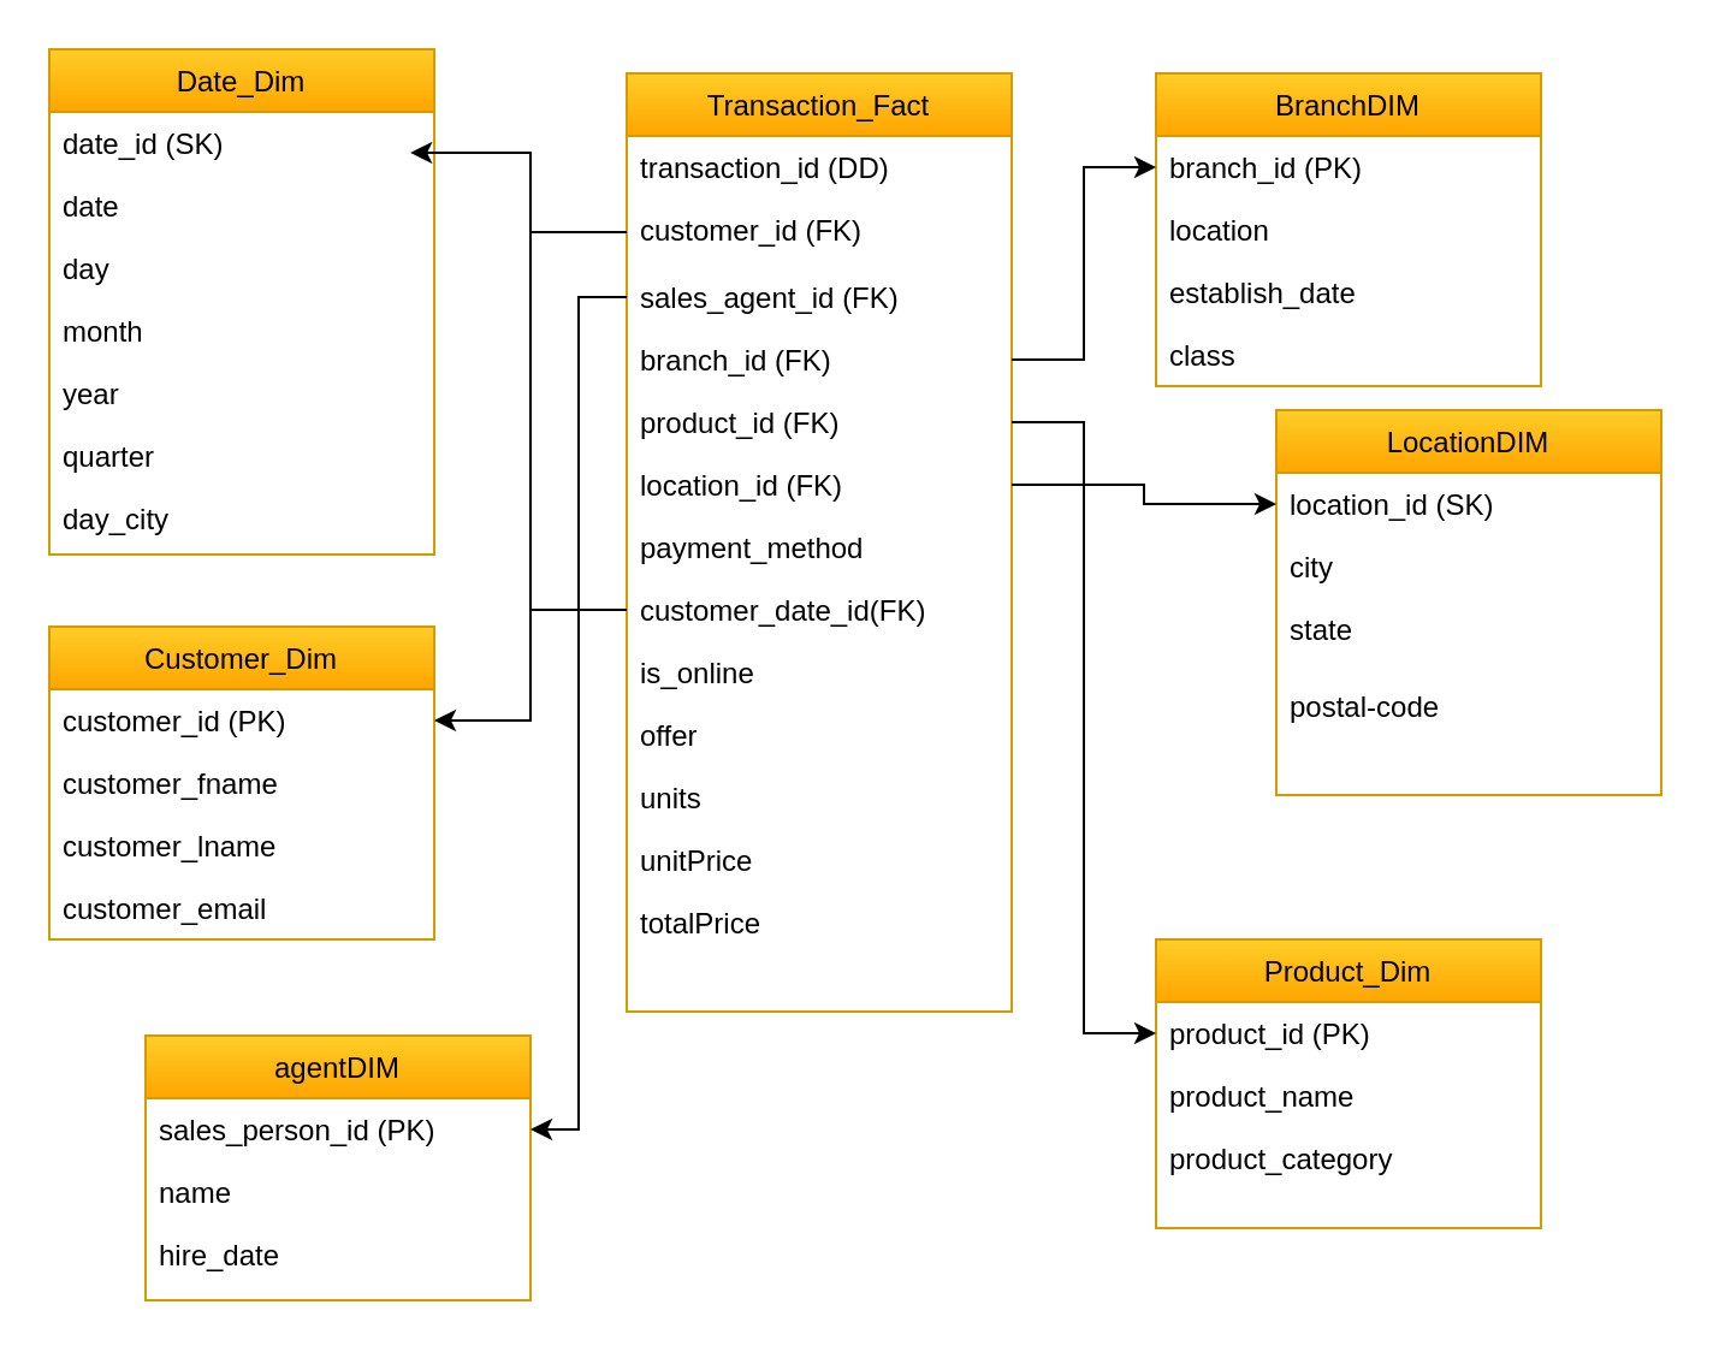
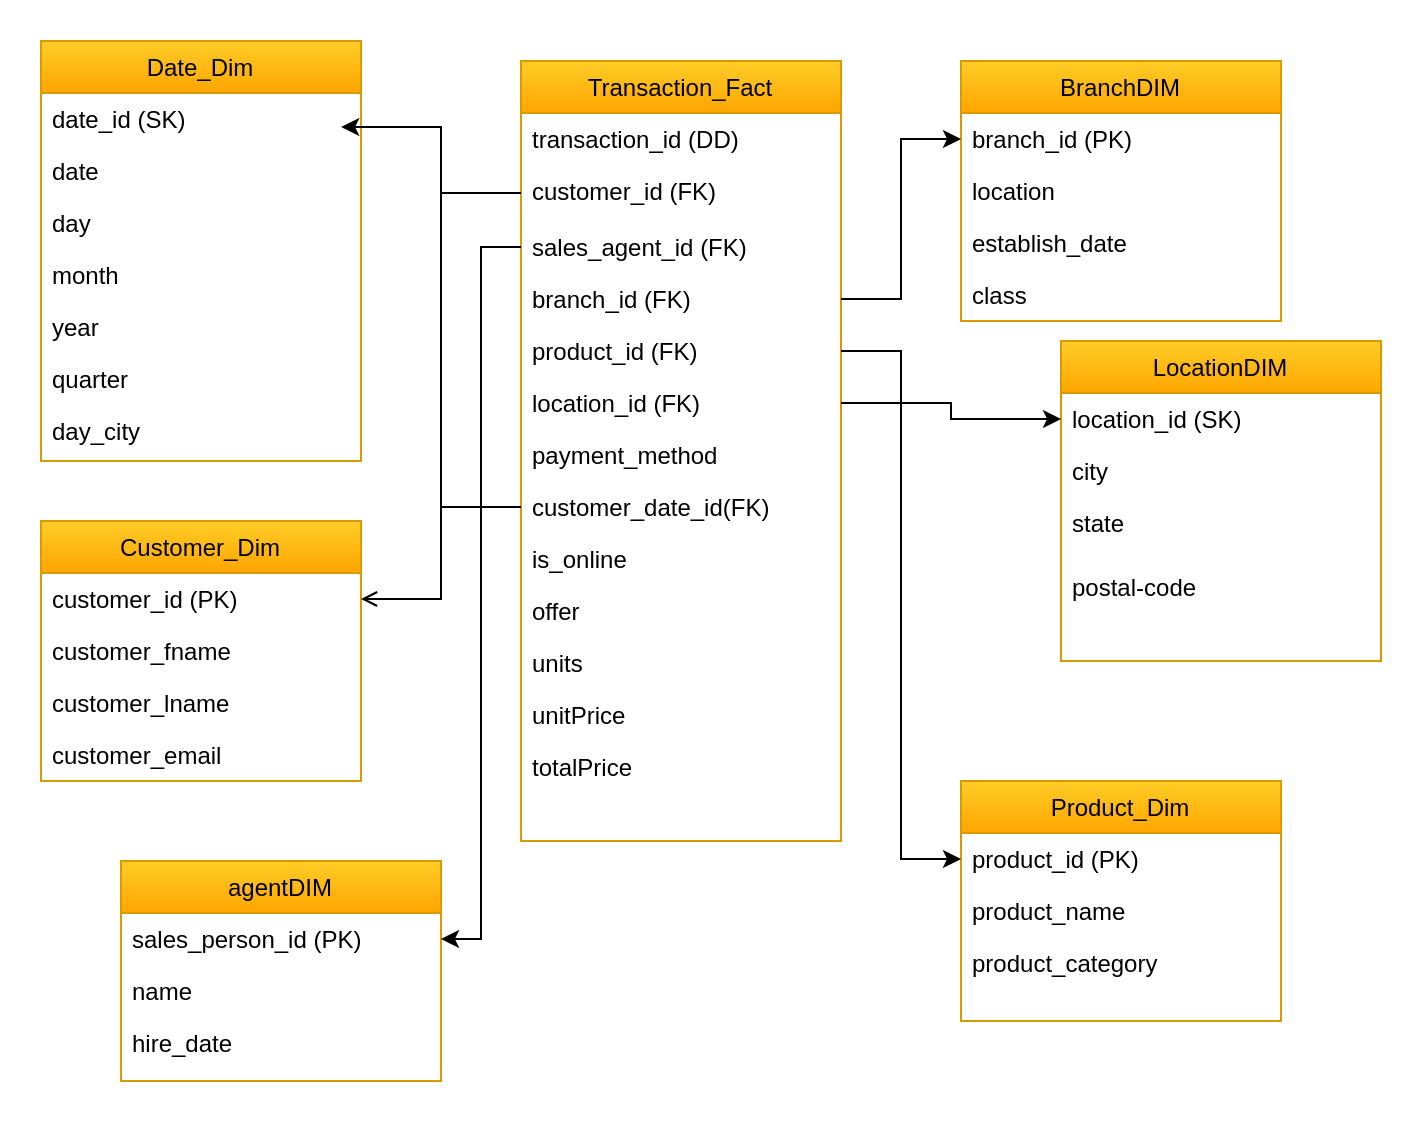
  <mxCell id="0" />
  <mxCell id="1" parent="0" />
  <mxCell id="2" value="Transaction_Fact" style="swimlane;fontStyle=0;align=center;verticalAlign=top;childLayout=stackLayout;horizontal=1;startSize=26;horizontalStack=0;resizeParent=1;resizeLast=0;collapsible=1;marginBottom=0;rounded=0;shadow=0;strokeWidth=1;fillColor=#ffcd28;strokeColor=#d79b00;gradientColor=#ffa500;" parent="1" vertex="1"><mxGeometry x="260" y="30" width="160" height="390" as="geometry"><mxRectangle x="550" y="140" width="160" height="26" as="alternateBounds" /></mxGeometry></mxCell>
  <mxCell id="3" value="transaction_id (DD)" style="text;align=left;verticalAlign=top;spacingLeft=4;spacingRight=4;overflow=hidden;rotatable=0;points=[[0,0.5],[1,0.5]];portConstraint=eastwest;" parent="2" vertex="1"><mxGeometry y="26" width="160" height="26" as="geometry" /></mxCell>
  <mxCell id="4" value="customer_id (FK)" style="text;align=left;verticalAlign=top;spacingLeft=4;spacingRight=4;overflow=hidden;rotatable=0;points=[[0,0.5],[1,0.5]];portConstraint=eastwest;rounded=0;shadow=0;html=0;" parent="2" vertex="1"><mxGeometry y="52" width="160" height="28" as="geometry" /></mxCell>
  <mxCell id="5" value="sales_agent_id (FK)" style="text;align=left;verticalAlign=top;spacingLeft=4;spacingRight=4;overflow=hidden;rotatable=0;points=[[0,0.5],[1,0.5]];portConstraint=eastwest;rounded=0;shadow=0;html=0;" parent="2" vertex="1"><mxGeometry y="80" width="160" height="26" as="geometry" /></mxCell>
  <mxCell id="6" value="branch_id (FK)" style="text;align=left;verticalAlign=top;spacingLeft=4;spacingRight=4;overflow=hidden;rotatable=0;points=[[0,0.5],[1,0.5]];portConstraint=eastwest;" parent="2" vertex="1"><mxGeometry y="106" width="160" height="26" as="geometry" /></mxCell>
  <mxCell id="7" value="product_id (FK)" style="text;align=left;verticalAlign=top;spacingLeft=4;spacingRight=4;overflow=hidden;rotatable=0;points=[[0,0.5],[1,0.5]];portConstraint=eastwest;rounded=0;shadow=0;html=0;" parent="2" vertex="1"><mxGeometry y="132" width="160" height="26" as="geometry" /></mxCell>
  <mxCell id="8" value="location_id (FK)" style="text;align=left;verticalAlign=top;spacingLeft=4;spacingRight=4;overflow=hidden;rotatable=0;points=[[0,0.5],[1,0.5]];portConstraint=eastwest;" parent="2" vertex="1"><mxGeometry y="158" width="160" height="26" as="geometry" /></mxCell>
  <mxCell id="9" value="payment_method" style="text;align=left;verticalAlign=top;spacingLeft=4;spacingRight=4;overflow=hidden;rotatable=0;points=[[0,0.5],[1,0.5]];portConstraint=eastwest;rounded=0;shadow=0;html=0;" parent="2" vertex="1"><mxGeometry y="184" width="160" height="26" as="geometry" /></mxCell>
  <mxCell id="10" value="customer_date_id(FK)" style="text;align=left;verticalAlign=top;spacingLeft=4;spacingRight=4;overflow=hidden;rotatable=0;points=[[0,0.5],[1,0.5]];portConstraint=eastwest;" parent="2" vertex="1"><mxGeometry y="210" width="160" height="26" as="geometry" /></mxCell>
  <mxCell id="11" value="is_online" style="text;align=left;verticalAlign=top;spacingLeft=4;spacingRight=4;overflow=hidden;rotatable=0;points=[[0,0.5],[1,0.5]];portConstraint=eastwest;rounded=0;shadow=0;html=0;" parent="2" vertex="1"><mxGeometry y="236" width="160" height="26" as="geometry" /></mxCell>
  <mxCell id="12" value="offer" style="text;align=left;verticalAlign=top;spacingLeft=4;spacingRight=4;overflow=hidden;rotatable=0;points=[[0,0.5],[1,0.5]];portConstraint=eastwest;rounded=0;shadow=0;html=0;" parent="2" vertex="1"><mxGeometry y="262" width="160" height="26" as="geometry" /></mxCell>
  <mxCell id="13" value="units" style="text;align=left;verticalAlign=top;spacingLeft=4;spacingRight=4;overflow=hidden;rotatable=0;points=[[0,0.5],[1,0.5]];portConstraint=eastwest;rounded=0;shadow=0;html=0;" parent="2" vertex="1"><mxGeometry y="288" width="160" height="26" as="geometry" /></mxCell>
  <mxCell id="14" value="unitPrice" style="text;align=left;verticalAlign=top;spacingLeft=4;spacingRight=4;overflow=hidden;rotatable=0;points=[[0,0.5],[1,0.5]];portConstraint=eastwest;rounded=0;shadow=0;html=0;" parent="2" vertex="1"><mxGeometry y="314" width="160" height="26" as="geometry" /></mxCell>
  <mxCell id="15" value="totalPrice" style="text;align=left;verticalAlign=top;spacingLeft=4;spacingRight=4;overflow=hidden;rotatable=0;points=[[0,0.5],[1,0.5]];portConstraint=eastwest;rounded=0;shadow=0;html=0;" parent="2" vertex="1"><mxGeometry y="340" width="160" height="26" as="geometry" /></mxCell>
  <mxCell id="16" value="BranchDIM" style="swimlane;fontStyle=0;align=center;verticalAlign=top;childLayout=stackLayout;horizontal=1;startSize=26;horizontalStack=0;resizeParent=1;resizeLast=0;collapsible=1;marginBottom=0;rounded=0;shadow=0;strokeWidth=1;fillColor=#ffcd28;strokeColor=#d79b00;gradientColor=#ffa500;" parent="1" vertex="1"><mxGeometry x="480" y="30" width="160" height="130" as="geometry"><mxRectangle x="550" y="140" width="160" height="26" as="alternateBounds" /></mxGeometry></mxCell>
  <mxCell id="17" value="branch_id (PK)" style="text;align=left;verticalAlign=top;spacingLeft=4;spacingRight=4;overflow=hidden;rotatable=0;points=[[0,0.5],[1,0.5]];portConstraint=eastwest;" parent="16" vertex="1"><mxGeometry y="26" width="160" height="26" as="geometry" /></mxCell>
  <mxCell id="18" value="location" style="text;align=left;verticalAlign=top;spacingLeft=4;spacingRight=4;overflow=hidden;rotatable=0;points=[[0,0.5],[1,0.5]];portConstraint=eastwest;rounded=0;shadow=0;html=0;" parent="16" vertex="1"><mxGeometry y="52" width="160" height="26" as="geometry" /></mxCell>
  <mxCell id="19" value="establish_date" style="text;align=left;verticalAlign=top;spacingLeft=4;spacingRight=4;overflow=hidden;rotatable=0;points=[[0,0.5],[1,0.5]];portConstraint=eastwest;" parent="16" vertex="1"><mxGeometry y="78" width="160" height="26" as="geometry" /></mxCell>
  <mxCell id="20" value="class" style="text;align=left;verticalAlign=top;spacingLeft=4;spacingRight=4;overflow=hidden;rotatable=0;points=[[0,0.5],[1,0.5]];portConstraint=eastwest;rounded=0;shadow=0;html=0;" parent="16" vertex="1"><mxGeometry y="104" width="160" height="26" as="geometry" /></mxCell>
  <mxCell id="21" value="Customer_Dim" style="swimlane;fontStyle=0;align=center;verticalAlign=top;childLayout=stackLayout;horizontal=1;startSize=26;horizontalStack=0;resizeParent=1;resizeLast=0;collapsible=1;marginBottom=0;rounded=0;shadow=0;strokeWidth=1;fillColor=#ffcd28;strokeColor=#d79b00;gradientColor=#ffa500;" parent="1" vertex="1"><mxGeometry x="20" y="260" width="160" height="130" as="geometry"><mxRectangle x="550" y="140" width="160" height="26" as="alternateBounds" /></mxGeometry></mxCell>
  <mxCell id="22" value="customer_id (PK)" style="text;align=left;verticalAlign=top;spacingLeft=4;spacingRight=4;overflow=hidden;rotatable=0;points=[[0,0.5],[1,0.5]];portConstraint=eastwest;" parent="21" vertex="1"><mxGeometry y="26" width="160" height="26" as="geometry" /></mxCell>
  <mxCell id="23" value="customer_fname" style="text;align=left;verticalAlign=top;spacingLeft=4;spacingRight=4;overflow=hidden;rotatable=0;points=[[0,0.5],[1,0.5]];portConstraint=eastwest;rounded=0;shadow=0;html=0;" parent="21" vertex="1"><mxGeometry y="52" width="160" height="26" as="geometry" /></mxCell>
  <mxCell id="24" value="customer_lname" style="text;align=left;verticalAlign=top;spacingLeft=4;spacingRight=4;overflow=hidden;rotatable=0;points=[[0,0.5],[1,0.5]];portConstraint=eastwest;" parent="21" vertex="1"><mxGeometry y="78" width="160" height="26" as="geometry" /></mxCell>
  <mxCell id="25" value="customer_email" style="text;align=left;verticalAlign=top;spacingLeft=4;spacingRight=4;overflow=hidden;rotatable=0;points=[[0,0.5],[1,0.5]];portConstraint=eastwest;rounded=0;shadow=0;html=0;" parent="21" vertex="1"><mxGeometry y="104" width="160" height="26" as="geometry" /></mxCell>
  <mxCell id="26" value="Product_Dim" style="swimlane;fontStyle=0;align=center;verticalAlign=top;childLayout=stackLayout;horizontal=1;startSize=26;horizontalStack=0;resizeParent=1;resizeLast=0;collapsible=1;marginBottom=0;rounded=0;shadow=0;strokeWidth=1;fillColor=#ffcd28;strokeColor=#d79b00;gradientColor=#ffa500;" parent="1" vertex="1"><mxGeometry x="480" y="390" width="160" height="120" as="geometry"><mxRectangle x="550" y="140" width="160" height="26" as="alternateBounds" /></mxGeometry></mxCell>
  <mxCell id="27" value="product_id (PK)" style="text;align=left;verticalAlign=top;spacingLeft=4;spacingRight=4;overflow=hidden;rotatable=0;points=[[0,0.5],[1,0.5]];portConstraint=eastwest;" parent="26" vertex="1"><mxGeometry y="26" width="160" height="26" as="geometry" /></mxCell>
  <mxCell id="28" value="product_name" style="text;align=left;verticalAlign=top;spacingLeft=4;spacingRight=4;overflow=hidden;rotatable=0;points=[[0,0.5],[1,0.5]];portConstraint=eastwest;rounded=0;shadow=0;html=0;" parent="26" vertex="1"><mxGeometry y="52" width="160" height="26" as="geometry" /></mxCell>
  <mxCell id="29" value="product_category" style="text;align=left;verticalAlign=top;spacingLeft=4;spacingRight=4;overflow=hidden;rotatable=0;points=[[0,0.5],[1,0.5]];portConstraint=eastwest;" parent="26" vertex="1"><mxGeometry y="78" width="160" height="26" as="geometry" /></mxCell>
  <mxCell id="30" value="LocationDIM" style="swimlane;fontStyle=0;align=center;verticalAlign=top;childLayout=stackLayout;horizontal=1;startSize=26;horizontalStack=0;resizeParent=1;resizeLast=0;collapsible=1;marginBottom=0;rounded=0;shadow=0;strokeWidth=1;fillColor=#ffcd28;strokeColor=#d79b00;gradientColor=#ffa500;" parent="1" vertex="1"><mxGeometry x="530" y="170" width="160" height="160" as="geometry"><mxRectangle x="550" y="140" width="160" height="26" as="alternateBounds" /></mxGeometry></mxCell>
  <mxCell id="31" value="location_id (SK)" style="text;align=left;verticalAlign=top;spacingLeft=4;spacingRight=4;overflow=hidden;rotatable=0;points=[[0,0.5],[1,0.5]];portConstraint=eastwest;" parent="30" vertex="1"><mxGeometry y="26" width="160" height="26" as="geometry" /></mxCell>
  <mxCell id="32" value="city" style="text;align=left;verticalAlign=top;spacingLeft=4;spacingRight=4;overflow=hidden;rotatable=0;points=[[0,0.5],[1,0.5]];portConstraint=eastwest;" parent="30" vertex="1"><mxGeometry y="52" width="160" height="26" as="geometry" /></mxCell>
  <mxCell id="33" value="state" style="text;align=left;verticalAlign=top;spacingLeft=4;spacingRight=4;overflow=hidden;rotatable=0;points=[[0,0.5],[1,0.5]];portConstraint=eastwest;rounded=0;shadow=0;html=0;" parent="30" vertex="1"><mxGeometry y="78" width="160" height="32" as="geometry" /></mxCell>
  <mxCell id="34" value="postal-code" style="text;align=left;verticalAlign=top;spacingLeft=4;spacingRight=4;overflow=hidden;rotatable=0;points=[[0,0.5],[1,0.5]];portConstraint=eastwest;rounded=0;shadow=0;html=0;" parent="30" vertex="1"><mxGeometry y="110" width="160" height="32" as="geometry" /></mxCell>
  <mxCell id="35" value="Date_Dim" style="swimlane;fontStyle=0;align=center;verticalAlign=top;childLayout=stackLayout;horizontal=1;startSize=26;horizontalStack=0;resizeParent=1;resizeLast=0;collapsible=1;marginBottom=0;rounded=0;shadow=0;strokeWidth=1;fillColor=#ffcd28;strokeColor=#d79b00;gradientColor=#ffa500;" parent="1" vertex="1"><mxGeometry x="20" y="20" width="160" height="210" as="geometry"><mxRectangle x="550" y="140" width="160" height="26" as="alternateBounds" /></mxGeometry></mxCell>
  <mxCell id="36" value="date_id (SK)" style="text;align=left;verticalAlign=top;spacingLeft=4;spacingRight=4;overflow=hidden;rotatable=0;points=[[0,0.5],[1,0.5]];portConstraint=eastwest;" parent="35" vertex="1"><mxGeometry y="26" width="160" height="26" as="geometry" /></mxCell>
  <mxCell id="37" value="date" style="text;align=left;verticalAlign=top;spacingLeft=4;spacingRight=4;overflow=hidden;rotatable=0;points=[[0,0.5],[1,0.5]];portConstraint=eastwest;" parent="35" vertex="1"><mxGeometry y="52" width="160" height="26" as="geometry" /></mxCell>
  <mxCell id="38" value="day" style="text;align=left;verticalAlign=top;spacingLeft=4;spacingRight=4;overflow=hidden;rotatable=0;points=[[0,0.5],[1,0.5]];portConstraint=eastwest;rounded=0;shadow=0;html=0;" parent="35" vertex="1"><mxGeometry y="78" width="160" height="26" as="geometry" /></mxCell>
  <mxCell id="39" value="month" style="text;align=left;verticalAlign=top;spacingLeft=4;spacingRight=4;overflow=hidden;rotatable=0;points=[[0,0.5],[1,0.5]];portConstraint=eastwest;rounded=0;shadow=0;html=0;" parent="35" vertex="1"><mxGeometry y="104" width="160" height="26" as="geometry" /></mxCell>
  <mxCell id="40" value="year" style="text;align=left;verticalAlign=top;spacingLeft=4;spacingRight=4;overflow=hidden;rotatable=0;points=[[0,0.5],[1,0.5]];portConstraint=eastwest;rounded=0;shadow=0;html=0;" parent="35" vertex="1"><mxGeometry y="130" width="160" height="26" as="geometry" /></mxCell>
  <mxCell id="41" value="quarter" style="text;align=left;verticalAlign=top;spacingLeft=4;spacingRight=4;overflow=hidden;rotatable=0;points=[[0,0.5],[1,0.5]];portConstraint=eastwest;rounded=0;shadow=0;html=0;" parent="35" vertex="1"><mxGeometry y="156" width="160" height="26" as="geometry" /></mxCell>
  <mxCell id="42" value="day_city" style="text;align=left;verticalAlign=top;spacingLeft=4;spacingRight=4;overflow=hidden;rotatable=0;points=[[0,0.5],[1,0.5]];portConstraint=eastwest;rounded=0;shadow=0;html=0;" parent="35" vertex="1"><mxGeometry y="182" width="160" height="26" as="geometry" /></mxCell>
  <mxCell id="43" value="agentDIM" style="swimlane;fontStyle=0;align=center;verticalAlign=top;childLayout=stackLayout;horizontal=1;startSize=26;horizontalStack=0;resizeParent=1;resizeLast=0;collapsible=1;marginBottom=0;rounded=0;shadow=0;strokeWidth=1;fillColor=#ffcd28;strokeColor=#d79b00;gradientColor=#ffa500;" parent="1" vertex="1"><mxGeometry x="60" y="430" width="160" height="110" as="geometry"><mxRectangle x="550" y="140" width="160" height="26" as="alternateBounds" /></mxGeometry></mxCell>
  <mxCell id="44" value="sales_person_id (PK)" style="text;align=left;verticalAlign=top;spacingLeft=4;spacingRight=4;overflow=hidden;rotatable=0;points=[[0,0.5],[1,0.5]];portConstraint=eastwest;" parent="43" vertex="1"><mxGeometry y="26" width="160" height="26" as="geometry" /></mxCell>
  <mxCell id="45" value="name" style="text;align=left;verticalAlign=top;spacingLeft=4;spacingRight=4;overflow=hidden;rotatable=0;points=[[0,0.5],[1,0.5]];portConstraint=eastwest;rounded=0;shadow=0;html=0;" parent="43" vertex="1"><mxGeometry y="52" width="160" height="26" as="geometry" /></mxCell>
  <mxCell id="46" value="hire_date" style="text;align=left;verticalAlign=top;spacingLeft=4;spacingRight=4;overflow=hidden;rotatable=0;points=[[0,0.5],[1,0.5]];portConstraint=eastwest;" parent="43" vertex="1"><mxGeometry y="78" width="160" height="26" as="geometry" /></mxCell>
  <mxCell id="47" style="edgeStyle=orthogonalEdgeStyle;rounded=0;orthogonalLoop=1;jettySize=auto;html=1;exitX=1;exitY=0.5;exitDx=0;exitDy=0;entryX=0;entryY=0.5;entryDx=0;entryDy=0;" parent="1" source="8" target="31" edge="1"><mxGeometry relative="1" as="geometry" /></mxCell>
  <mxCell id="48" style="edgeStyle=orthogonalEdgeStyle;rounded=0;orthogonalLoop=1;jettySize=auto;html=1;exitX=1;exitY=0.5;exitDx=0;exitDy=0;" parent="1" source="6" target="17" edge="1"><mxGeometry relative="1" as="geometry" /></mxCell>
  <mxCell id="49" style="edgeStyle=orthogonalEdgeStyle;rounded=0;orthogonalLoop=1;jettySize=auto;html=1;exitX=0;exitY=0.5;exitDx=0;exitDy=0;entryX=0.938;entryY=0.654;entryDx=0;entryDy=0;entryPerimeter=0;" parent="1" source="10" target="36" edge="1"><mxGeometry relative="1" as="geometry" /></mxCell>
  <mxCell id="50" style="edgeStyle=orthogonalEdgeStyle;rounded=0;orthogonalLoop=1;jettySize=auto;html=1;exitX=0;exitY=0.5;exitDx=0;exitDy=0;entryX=1;entryY=0.5;entryDx=0;entryDy=0;" parent="1" source="5" target="44" edge="1"><mxGeometry relative="1" as="geometry" /></mxCell>
  <mxCell id="51" style="edgeStyle=orthogonalEdgeStyle;rounded=0;orthogonalLoop=1;jettySize=auto;html=1;exitX=1;exitY=0.5;exitDx=0;exitDy=0;entryX=0;entryY=0.5;entryDx=0;entryDy=0;" parent="1" source="7" target="27" edge="1"><mxGeometry relative="1" as="geometry"><mxPoint x="480" y="1370" as="targetPoint" /></mxGeometry></mxCell>
- <mxCell id="52" style="edgeStyle=orthogonalEdgeStyle;rounded=0;orthogonalLoop=1;jettySize=auto;html=1;exitX=0;exitY=0.5;exitDx=0;exitDy=0;entryX=1;entryY=0.5;entryDx=0;entryDy=0;" parent="1" source="4" target="22" edge="1"><mxGeometry relative="1" as="geometry" /></mxCell>
+ <mxCell id="52" style="edgeStyle=orthogonalEdgeStyle;rounded=0;orthogonalLoop=1;jettySize=auto;html=1;exitX=0;exitY=0.5;exitDx=0;exitDy=0;entryX=1;entryY=0.5;entryDx=0;entryDy=0;endArrow=open;" parent="1" source="4" target="22" edge="1"><mxGeometry relative="1" as="geometry" /></mxCell>
